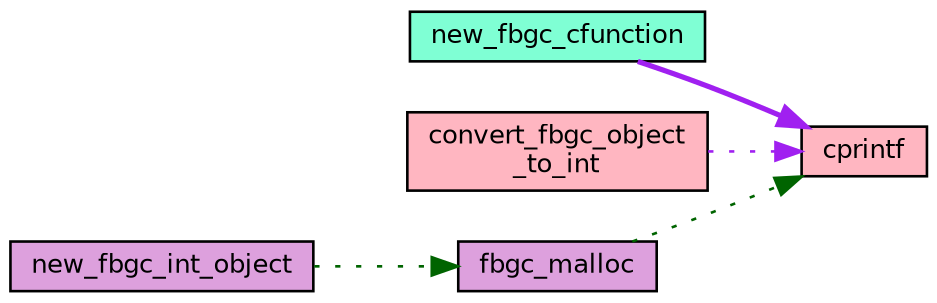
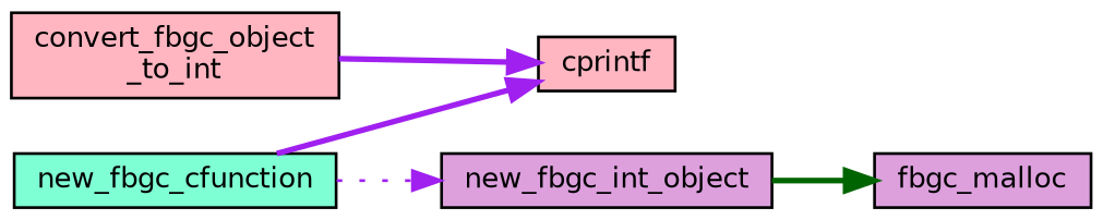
  digraph {
    fontname="DejaVu Sans"
    rankdir=LR
    node [color=black fillcolor=lightpink fontname="DejaVu Sans" fontsize=10 shape=record style=filled]
    edge [color=purple fontname="DejaVu Sans" fontsize=10 labelfontname=Helvetica labelfontsize=10 style=dotted]
    n1 [fillcolor=aquamarine fontcolor=black height=0.2 label=new_fbgc_cfunction width=0.4]
    n2 [height=0.2 label=cprintf width=0.4]
    n3 [fillcolor=plum height=0.2 label=new_fbgc_int_object width=0.4]
    n4 [height=0.2 label="convert_fbgc_object\l_to_int" width=0.4]
    n5 [fillcolor=plum height=0.2 label=fbgc_malloc width=0.4]
    n1 -> n2 [style=bold]
-   n3 -> n5 [color=darkgreen]
-   n4 -> n2
-   n5 -> n2 [color=darkgreen]
+   n1 -> n3
+   n3 -> n5 [color=darkgreen style=bold]
+   n4 -> n2 [style=bold]
  }
